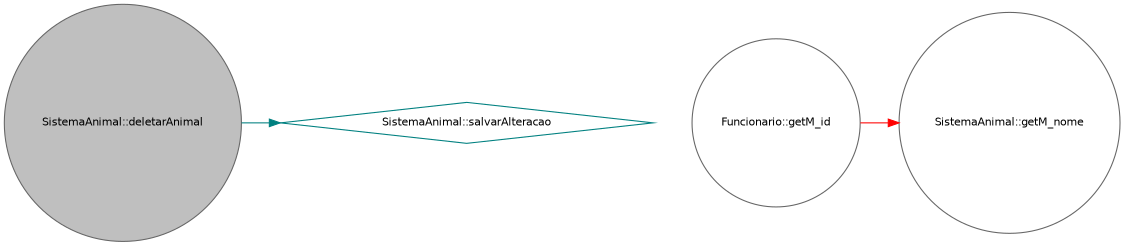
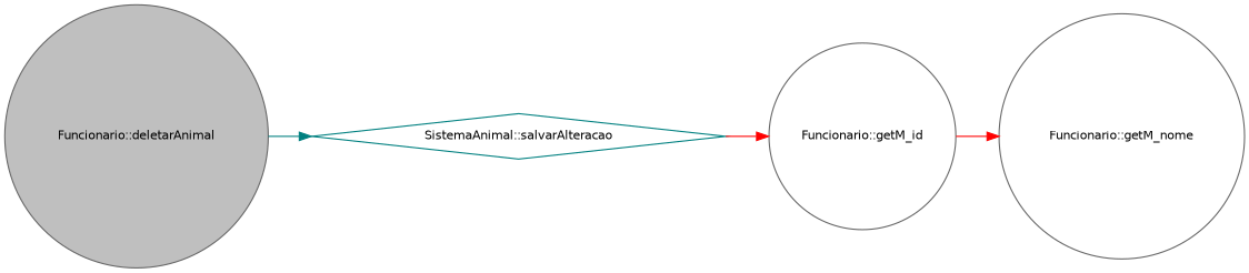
  digraph {
    rankdir=LR
    node [color=gray40 fillcolor=white fontname=Helvetica fontsize=10 shape=circle style=filled]
    edge [color=red fontname=Helvetica fontsize=10 labelfontname=Helvetica labelfontsize=10 style=solid]
-   n1 [fillcolor=grey75 fontcolor=black height=0.2 label="SistemaAnimal::deletarAnimal" width=0.4]
+   n1 [fillcolor=grey75 fontcolor=black height=0.2 label="Funcionario::deletarAnimal" width=0.4]
    n2 [color=teal height=0.2 label="SistemaAnimal::salvarAlteracao" shape=diamond width=0.4]
    n3 [height=0.2 label="Funcionario::getM_id" width=0.4]
-   n4 [height=0.2 label="SistemaAnimal::getM_nome" width=0.4]
+   n4 [height=0.2 label="Funcionario::getM_nome" width=0.4]
    n1 -> n2 [color=teal]
+   n2 -> n3
    n3 -> n4
  }
